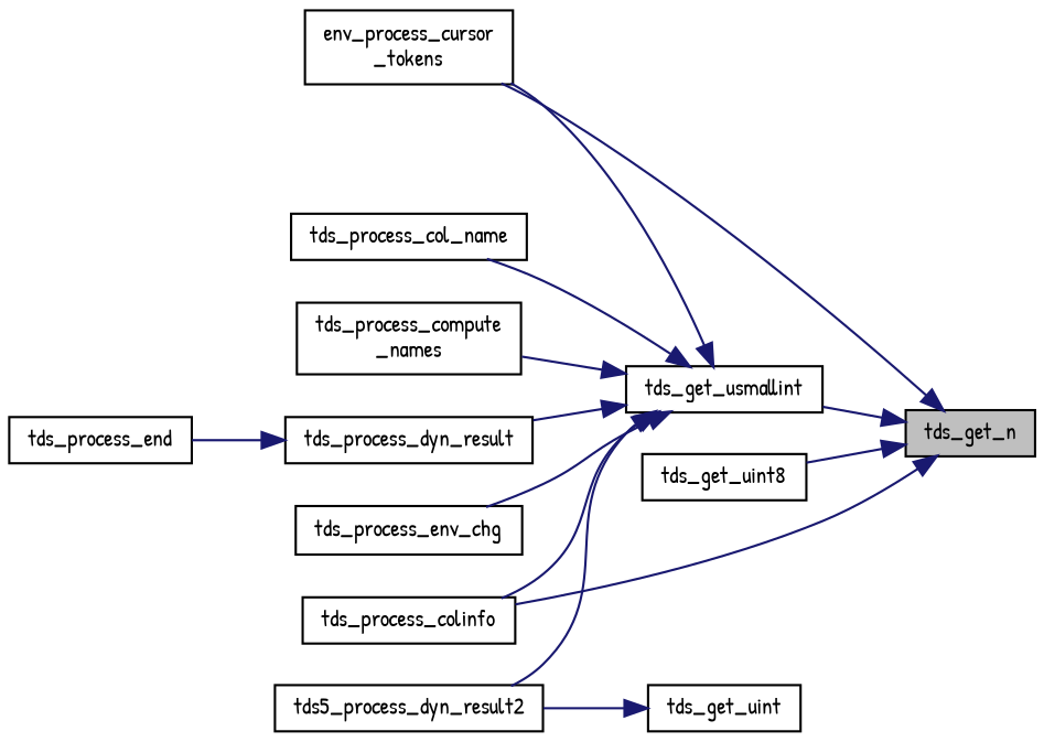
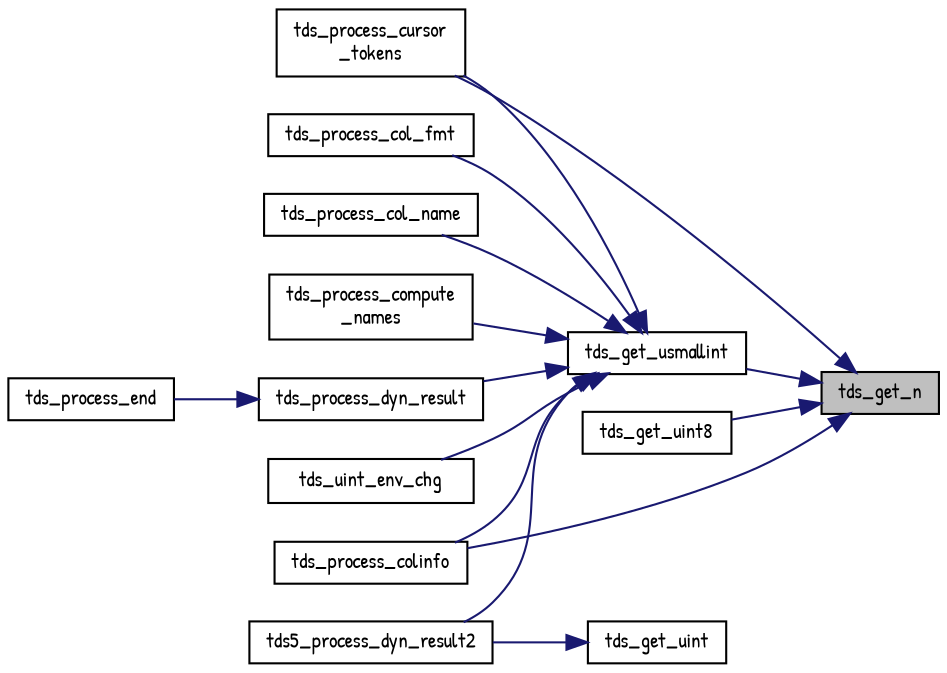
  digraph {
    fontname="Patrick Hand"
    rankdir=RL
    node [color=black fillcolor=white fontname="Patrick Hand" fontsize=10 shape=record style=filled]
    edge [color=midnightblue dir=back fontname="Patrick Hand" fontsize=10 labelfontname=Helvetica labelfontsize=10 style=solid]
    n1 [fillcolor=grey75 fontcolor=black height=0.2 label=tds_get_n width=0.4]
    n2 [height=0.2 label=tds_get_uint8 width=0.4]
    n3 [height=0.2 label=tds_get_usmallint width=0.4]
    n4 [height=0.2 label=tds_process_colinfo width=0.4]
-   n5 [height=0.2 label="env_process_cursor\l_tokens" width=0.4]
+   n5 [height=0.2 label="tds_process_cursor\l_tokens" width=0.4]
    n6 [height=0.2 label=tds_get_uint width=0.4]
    n7 [height=0.2 label=tds5_process_dyn_result2 width=0.4]
+   n8 [height=0.2 label=tds_process_col_fmt width=0.4]
    n9 [height=0.2 label=tds_process_col_name width=0.4]
    n10 [height=0.2 label="tds_process_compute\l_names" width=0.4]
    n11 [height=0.2 label=tds_process_dyn_result width=0.4]
-   n12 [height=0.2 label=tds_process_env_chg width=0.4]
+   n12 [height=0.2 label=tds_uint_env_chg width=0.4]
    n13 [height=0.2 label=tds_process_end width=0.4]
    n1 -> n2
    n1 -> n3
    n1 -> n4
    n1 -> n5
    n3 -> n4
    n3 -> n5
    n3 -> n7
+   n3 -> n8
    n3 -> n9
    n3 -> n10
    n3 -> n11
    n3 -> n12
    n6 -> n7
    n11 -> n13
  }
